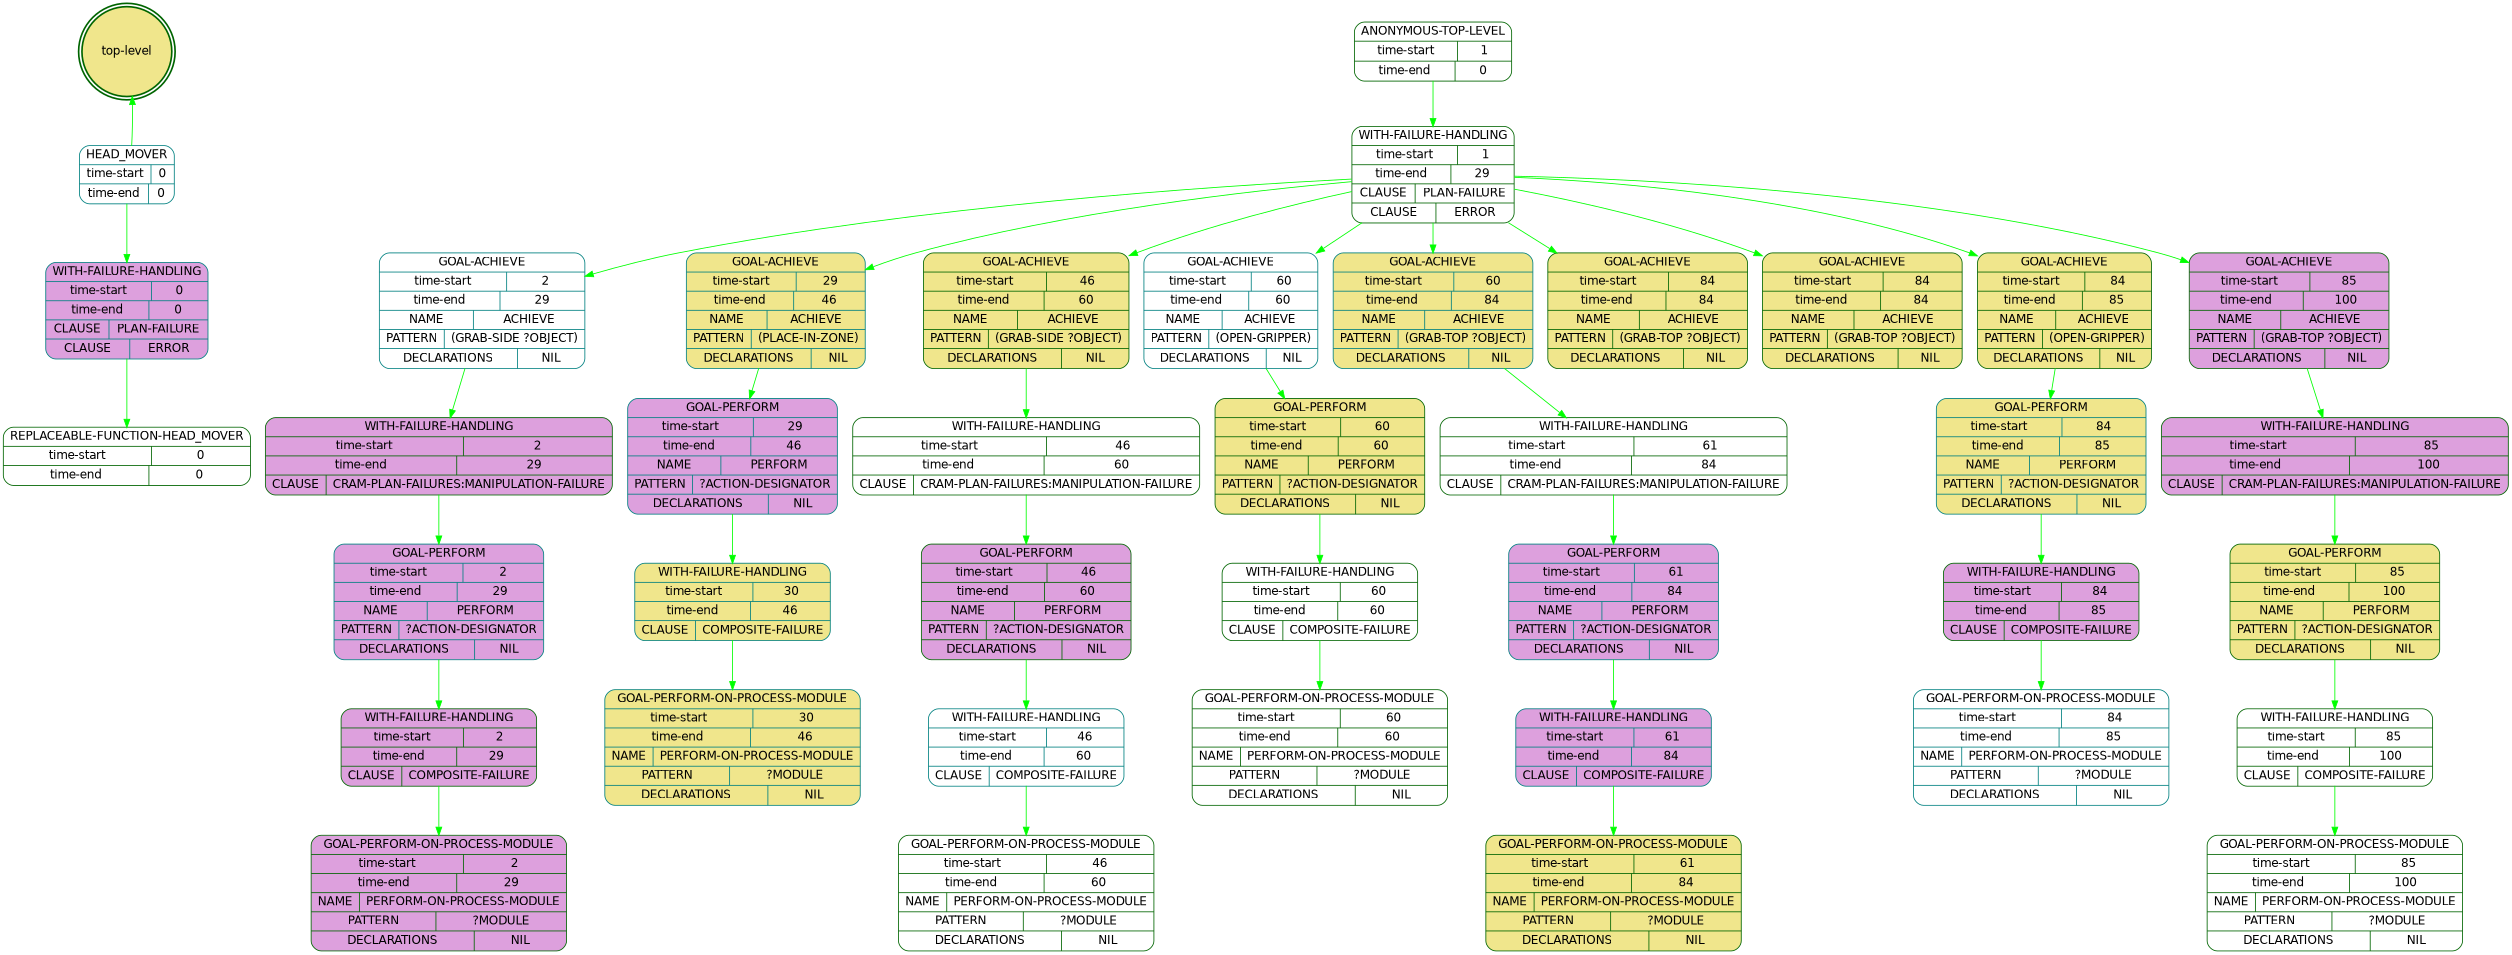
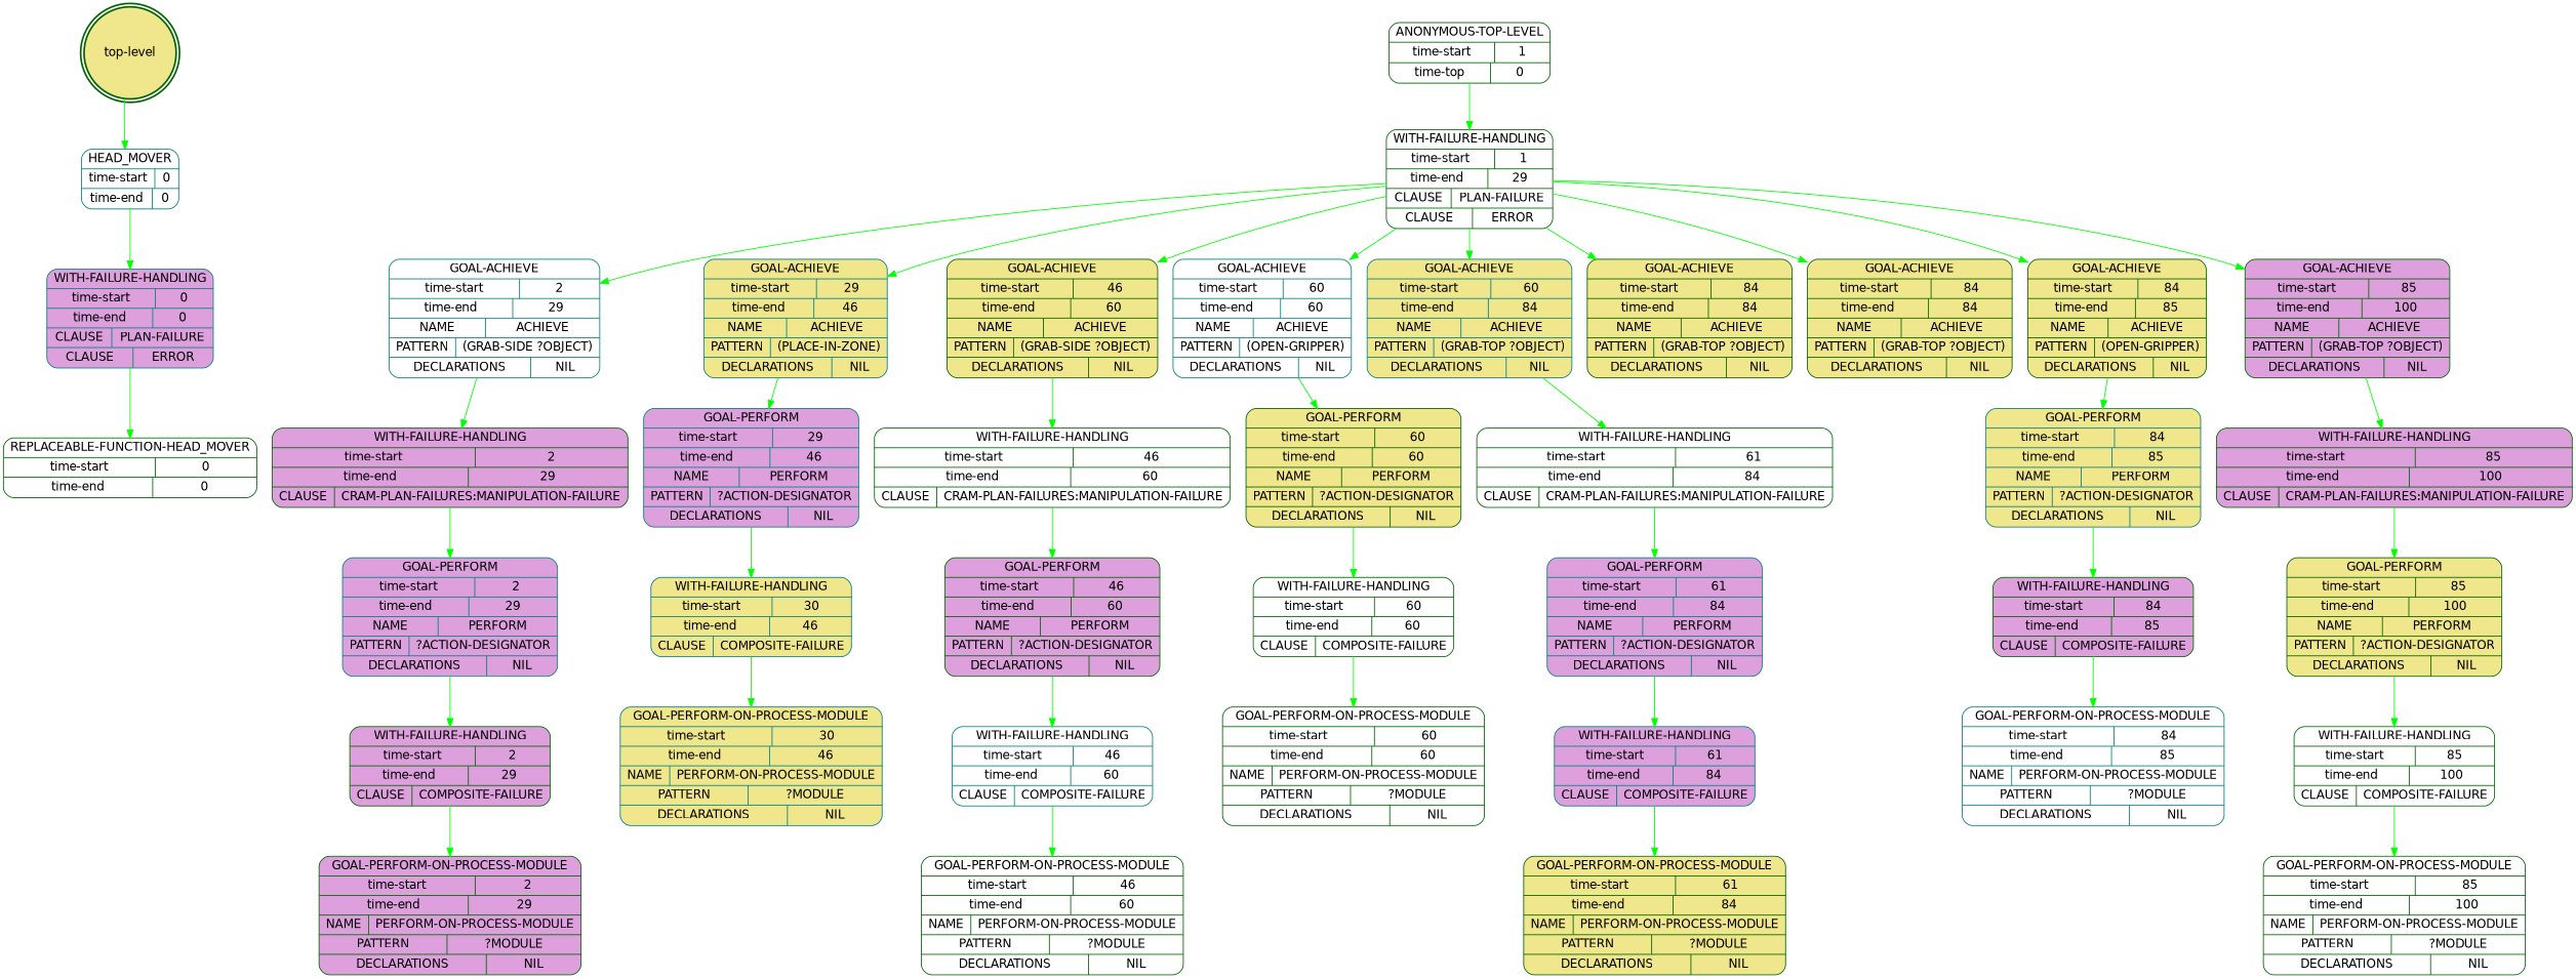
  digraph {
    fontname="DejaVu Sans"
    node [color=darkgreen fillcolor=white fontname="DejaVu Sans" shape=Mrecord style=filled]
    edge [color=green fontname="DejaVu Sans"]
    n1 [fillcolor=khaki label="top-level" shape=doublecircle style="bold,filled"]
    n2 [color=teal label="{HEAD_MOVER|{time-start | 0}|{time-end | 0}}"]
    n3 [color=teal fillcolor=plum label="{WITH-FAILURE-HANDLING|{time-start | 0}|{time-end | 0}|{CLAUSE | PLAN-FAILURE}|{CLAUSE | ERROR}}"]
    n4 [label="{REPLACEABLE-FUNCTION-HEAD_MOVER|{time-start | 0}|{time-end | 0}}"]
-   n5 [label="{ANONYMOUS-TOP-LEVEL|{time-start | 1}|{time-end | 0}}"]
+   n5 [label="{ANONYMOUS-TOP-LEVEL|{time-start | 1}|{time-top | 0}}"]
    n6 [label="{WITH-FAILURE-HANDLING|{time-start | 1}|{time-end | 29}|{CLAUSE | PLAN-FAILURE}|{CLAUSE | ERROR}}"]
    n7 [color=teal label="{GOAL-ACHIEVE|{time-start | 2}|{time-end | 29}|{NAME | ACHIEVE}|{PATTERN | (GRAB-SIDE ?OBJECT)}|{DECLARATIONS | NIL}}"]
    n8 [color=teal fillcolor=khaki label="{GOAL-ACHIEVE|{time-start | 29}|{time-end | 46}|{NAME | ACHIEVE}|{PATTERN | (PLACE-IN-ZONE)}|{DECLARATIONS | NIL}}"]
    n9 [fillcolor=khaki label="{GOAL-ACHIEVE|{time-start | 46}|{time-end | 60}|{NAME | ACHIEVE}|{PATTERN | (GRAB-SIDE ?OBJECT)}|{DECLARATIONS | NIL}}"]
    n10 [color=teal label="{GOAL-ACHIEVE|{time-start | 60}|{time-end | 60}|{NAME | ACHIEVE}|{PATTERN | (OPEN-GRIPPER)}|{DECLARATIONS | NIL}}"]
    n11 [color=teal fillcolor=khaki label="{GOAL-ACHIEVE|{time-start | 60}|{time-end | 84}|{NAME | ACHIEVE}|{PATTERN | (GRAB-TOP ?OBJECT)}|{DECLARATIONS | NIL}}"]
    n12 [fillcolor=khaki label="{GOAL-ACHIEVE|{time-start | 84}|{time-end | 84}|{NAME | ACHIEVE}|{PATTERN | (GRAB-TOP ?OBJECT)}|{DECLARATIONS | NIL}}"]
    n13 [fillcolor=khaki label="{GOAL-ACHIEVE|{time-start | 84}|{time-end | 84}|{NAME | ACHIEVE}|{PATTERN | (GRAB-TOP ?OBJECT)}|{DECLARATIONS | NIL}}"]
    n14 [fillcolor=khaki label="{GOAL-ACHIEVE|{time-start | 84}|{time-end | 85}|{NAME | ACHIEVE}|{PATTERN | (OPEN-GRIPPER)}|{DECLARATIONS | NIL}}"]
    n15 [fillcolor=plum label="{GOAL-ACHIEVE|{time-start | 85}|{time-end | 100}|{NAME | ACHIEVE}|{PATTERN | (GRAB-TOP ?OBJECT)}|{DECLARATIONS | NIL}}"]
    n16 [fillcolor=plum label="{WITH-FAILURE-HANDLING|{time-start | 2}|{time-end | 29}|{CLAUSE | CRAM-PLAN-FAILURES:MANIPULATION-FAILURE}}"]
    n17 [color=teal fillcolor=plum label="{GOAL-PERFORM|{time-start | 29}|{time-end | 46}|{NAME | PERFORM}|{PATTERN | ?ACTION-DESIGNATOR}|{DECLARATIONS | NIL}}"]
    n18 [label="{WITH-FAILURE-HANDLING|{time-start | 46}|{time-end | 60}|{CLAUSE | CRAM-PLAN-FAILURES:MANIPULATION-FAILURE}}"]
    n19 [fillcolor=khaki label="{GOAL-PERFORM|{time-start | 60}|{time-end | 60}|{NAME | PERFORM}|{PATTERN | ?ACTION-DESIGNATOR}|{DECLARATIONS | NIL}}"]
    n20 [label="{WITH-FAILURE-HANDLING|{time-start | 61}|{time-end | 84}|{CLAUSE | CRAM-PLAN-FAILURES:MANIPULATION-FAILURE}}"]
    n21 [color=teal fillcolor=khaki label="{GOAL-PERFORM|{time-start | 84}|{time-end | 85}|{NAME | PERFORM}|{PATTERN | ?ACTION-DESIGNATOR}|{DECLARATIONS | NIL}}"]
    n22 [fillcolor=plum label="{WITH-FAILURE-HANDLING|{time-start | 85}|{time-end | 100}|{CLAUSE | CRAM-PLAN-FAILURES:MANIPULATION-FAILURE}}"]
    n23 [color=teal fillcolor=plum label="{GOAL-PERFORM|{time-start | 2}|{time-end | 29}|{NAME | PERFORM}|{PATTERN | ?ACTION-DESIGNATOR}|{DECLARATIONS | NIL}}"]
    n24 [fillcolor=plum label="{WITH-FAILURE-HANDLING|{time-start | 2}|{time-end | 29}|{CLAUSE | COMPOSITE-FAILURE}}"]
    n25 [fillcolor=plum label="{GOAL-PERFORM-ON-PROCESS-MODULE|{time-start | 2}|{time-end | 29}|{NAME | PERFORM-ON-PROCESS-MODULE}|{PATTERN | ?MODULE}|{DECLARATIONS | NIL}}"]
    n26 [color=teal fillcolor=khaki label="{WITH-FAILURE-HANDLING|{time-start | 30}|{time-end | 46}|{CLAUSE | COMPOSITE-FAILURE}}"]
    n27 [color=teal fillcolor=khaki label="{GOAL-PERFORM-ON-PROCESS-MODULE|{time-start | 30}|{time-end | 46}|{NAME | PERFORM-ON-PROCESS-MODULE}|{PATTERN | ?MODULE}|{DECLARATIONS | NIL}}"]
    n28 [fillcolor=plum label="{GOAL-PERFORM|{time-start | 46}|{time-end | 60}|{NAME | PERFORM}|{PATTERN | ?ACTION-DESIGNATOR}|{DECLARATIONS | NIL}}"]
    n29 [color=teal label="{WITH-FAILURE-HANDLING|{time-start | 46}|{time-end | 60}|{CLAUSE | COMPOSITE-FAILURE}}"]
    n30 [label="{GOAL-PERFORM-ON-PROCESS-MODULE|{time-start | 46}|{time-end | 60}|{NAME | PERFORM-ON-PROCESS-MODULE}|{PATTERN | ?MODULE}|{DECLARATIONS | NIL}}"]
    n31 [label="{WITH-FAILURE-HANDLING|{time-start | 60}|{time-end | 60}|{CLAUSE | COMPOSITE-FAILURE}}"]
    n32 [label="{GOAL-PERFORM-ON-PROCESS-MODULE|{time-start | 60}|{time-end | 60}|{NAME | PERFORM-ON-PROCESS-MODULE}|{PATTERN | ?MODULE}|{DECLARATIONS | NIL}}"]
    n33 [color=teal fillcolor=plum label="{GOAL-PERFORM|{time-start | 61}|{time-end | 84}|{NAME | PERFORM}|{PATTERN | ?ACTION-DESIGNATOR}|{DECLARATIONS | NIL}}"]
    n34 [color=teal fillcolor=plum label="{WITH-FAILURE-HANDLING|{time-start | 61}|{time-end | 84}|{CLAUSE | COMPOSITE-FAILURE}}"]
    n35 [fillcolor=khaki label="{GOAL-PERFORM-ON-PROCESS-MODULE|{time-start | 61}|{time-end | 84}|{NAME | PERFORM-ON-PROCESS-MODULE}|{PATTERN | ?MODULE}|{DECLARATIONS | NIL}}"]
    n36 [fillcolor=plum label="{WITH-FAILURE-HANDLING|{time-start | 84}|{time-end | 85}|{CLAUSE | COMPOSITE-FAILURE}}"]
    n37 [color=teal label="{GOAL-PERFORM-ON-PROCESS-MODULE|{time-start | 84}|{time-end | 85}|{NAME | PERFORM-ON-PROCESS-MODULE}|{PATTERN | ?MODULE}|{DECLARATIONS | NIL}}"]
    n38 [fillcolor=khaki label="{GOAL-PERFORM|{time-start | 85}|{time-end | 100}|{NAME | PERFORM}|{PATTERN | ?ACTION-DESIGNATOR}|{DECLARATIONS | NIL}}"]
    n39 [label="{WITH-FAILURE-HANDLING|{time-start | 85}|{time-end | 100}|{CLAUSE | COMPOSITE-FAILURE}}"]
    n40 [label="{GOAL-PERFORM-ON-PROCESS-MODULE|{time-start | 85}|{time-end | 100}|{NAME | PERFORM-ON-PROCESS-MODULE}|{PATTERN | ?MODULE}|{DECLARATIONS | NIL}}"]
-   n2 -> n1
+   n1 -> n2
    n2 -> n3
    n3 -> n4
    n5 -> n6
    n6 -> n7
    n6 -> n8
    n6 -> n9
    n6 -> n10
    n6 -> n11
    n6 -> n12
    n6 -> n13
    n6 -> n14
    n6 -> n15
    n7 -> n16
    n8 -> n17
    n9 -> n18
    n10 -> n19
    n11 -> n20
    n14 -> n21
    n15 -> n22
    n16 -> n23
    n17 -> n26
    n18 -> n28
    n19 -> n31
    n20 -> n33
    n21 -> n36
    n22 -> n38
    n23 -> n24
    n24 -> n25
    n26 -> n27
    n28 -> n29
    n29 -> n30
    n31 -> n32
    n33 -> n34
    n34 -> n35
    n36 -> n37
    n38 -> n39
    n39 -> n40
  }
